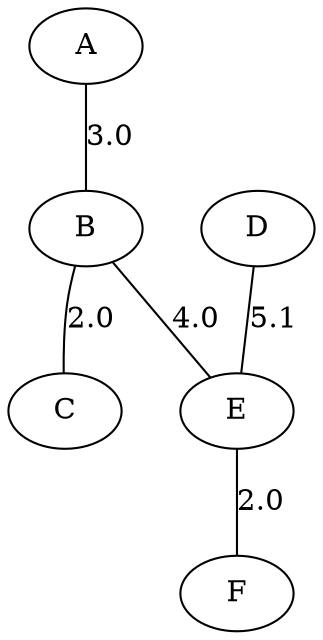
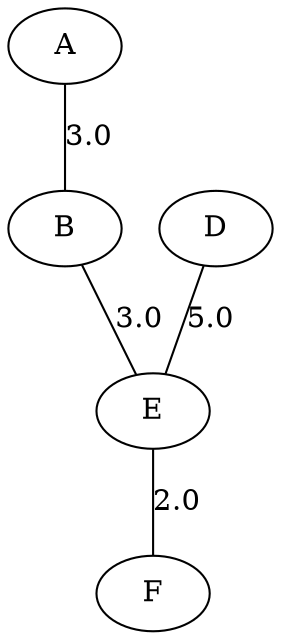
  graph {
    A
    B
-   C
    E
    D
    F
    A -- B [label=3.0]
-   B -- C [label=2.0]
-   B -- E [label=4.0]
+   B -- E [label=3.0]
    E -- F [label=2.0]
-   D -- E [label=5.1]
+   D -- E [label=5.0]
  }
